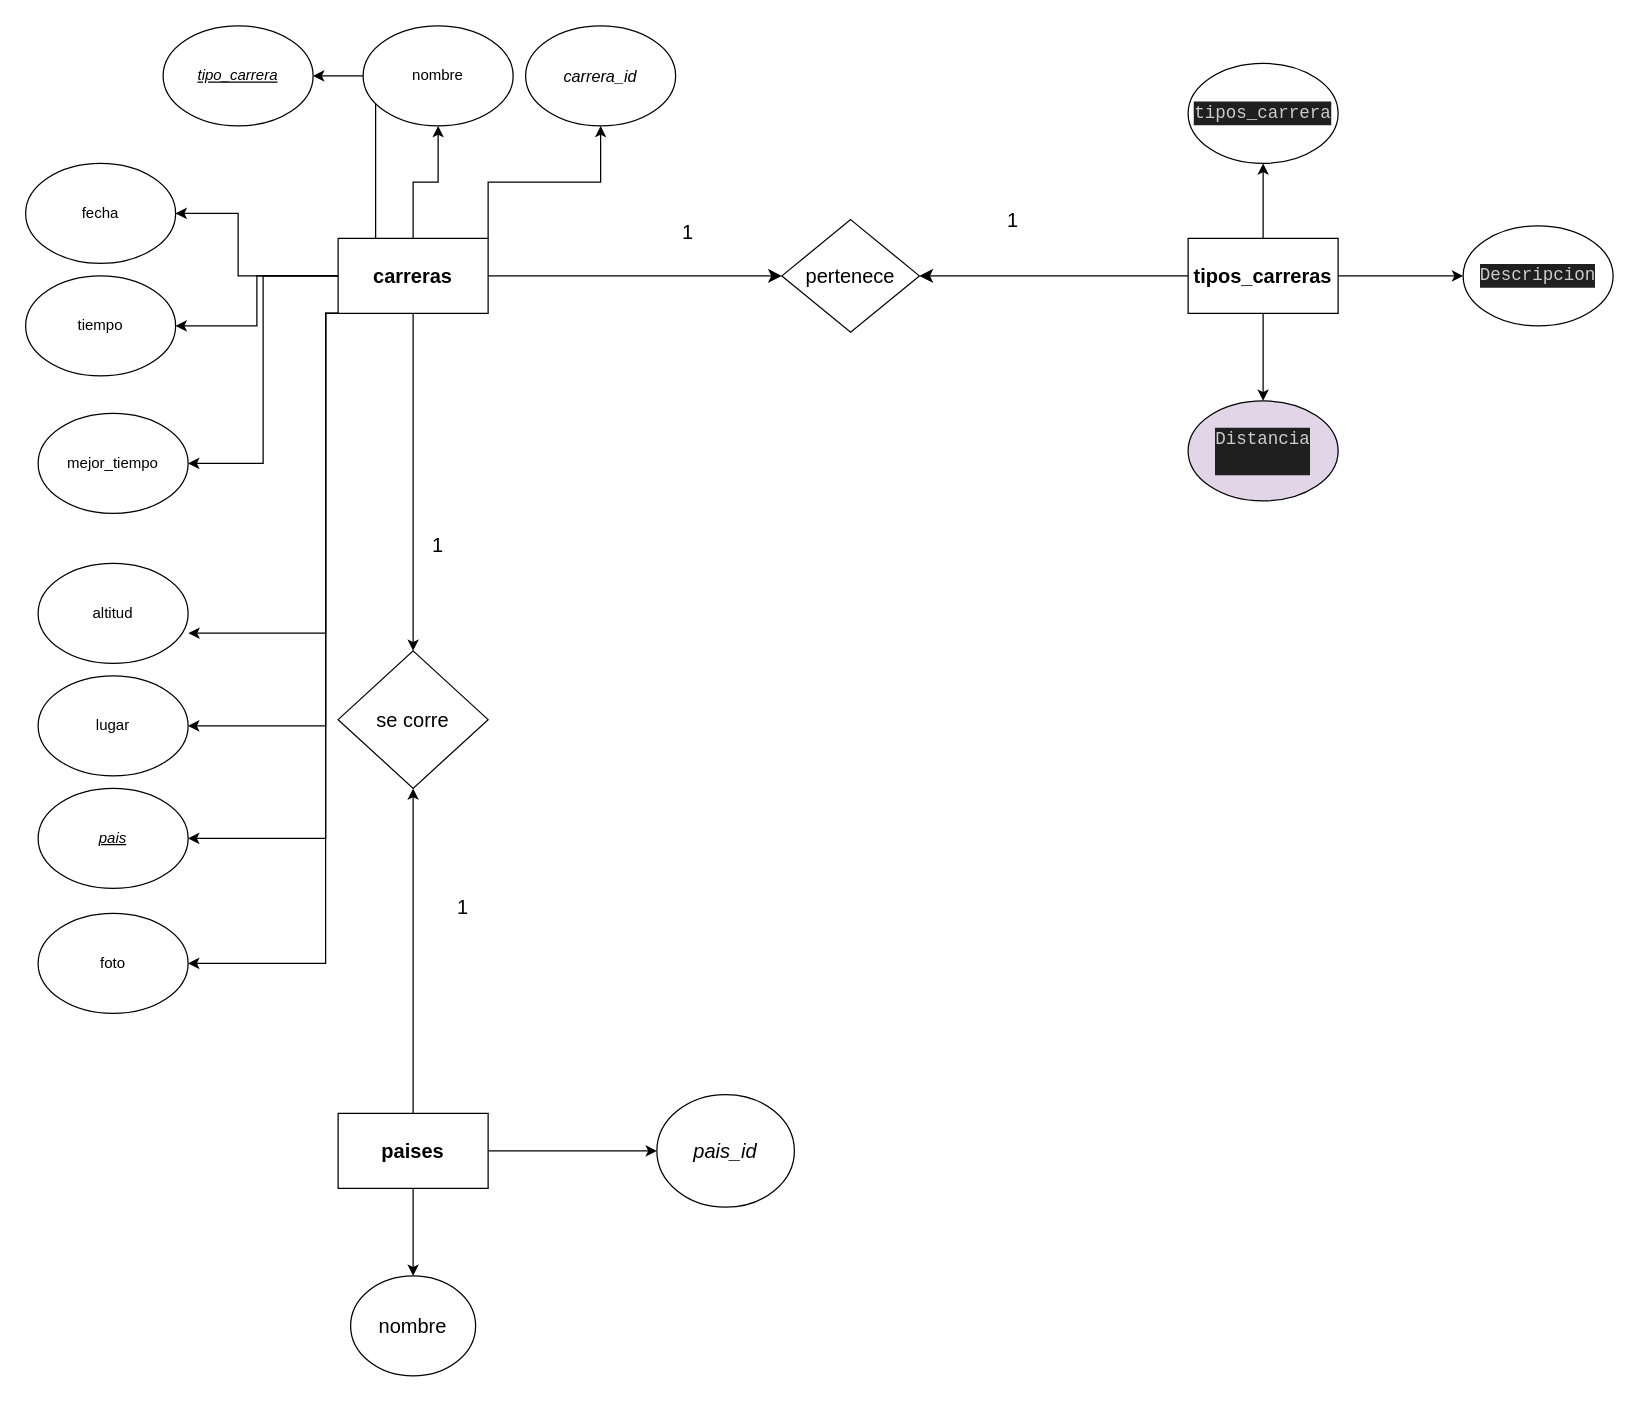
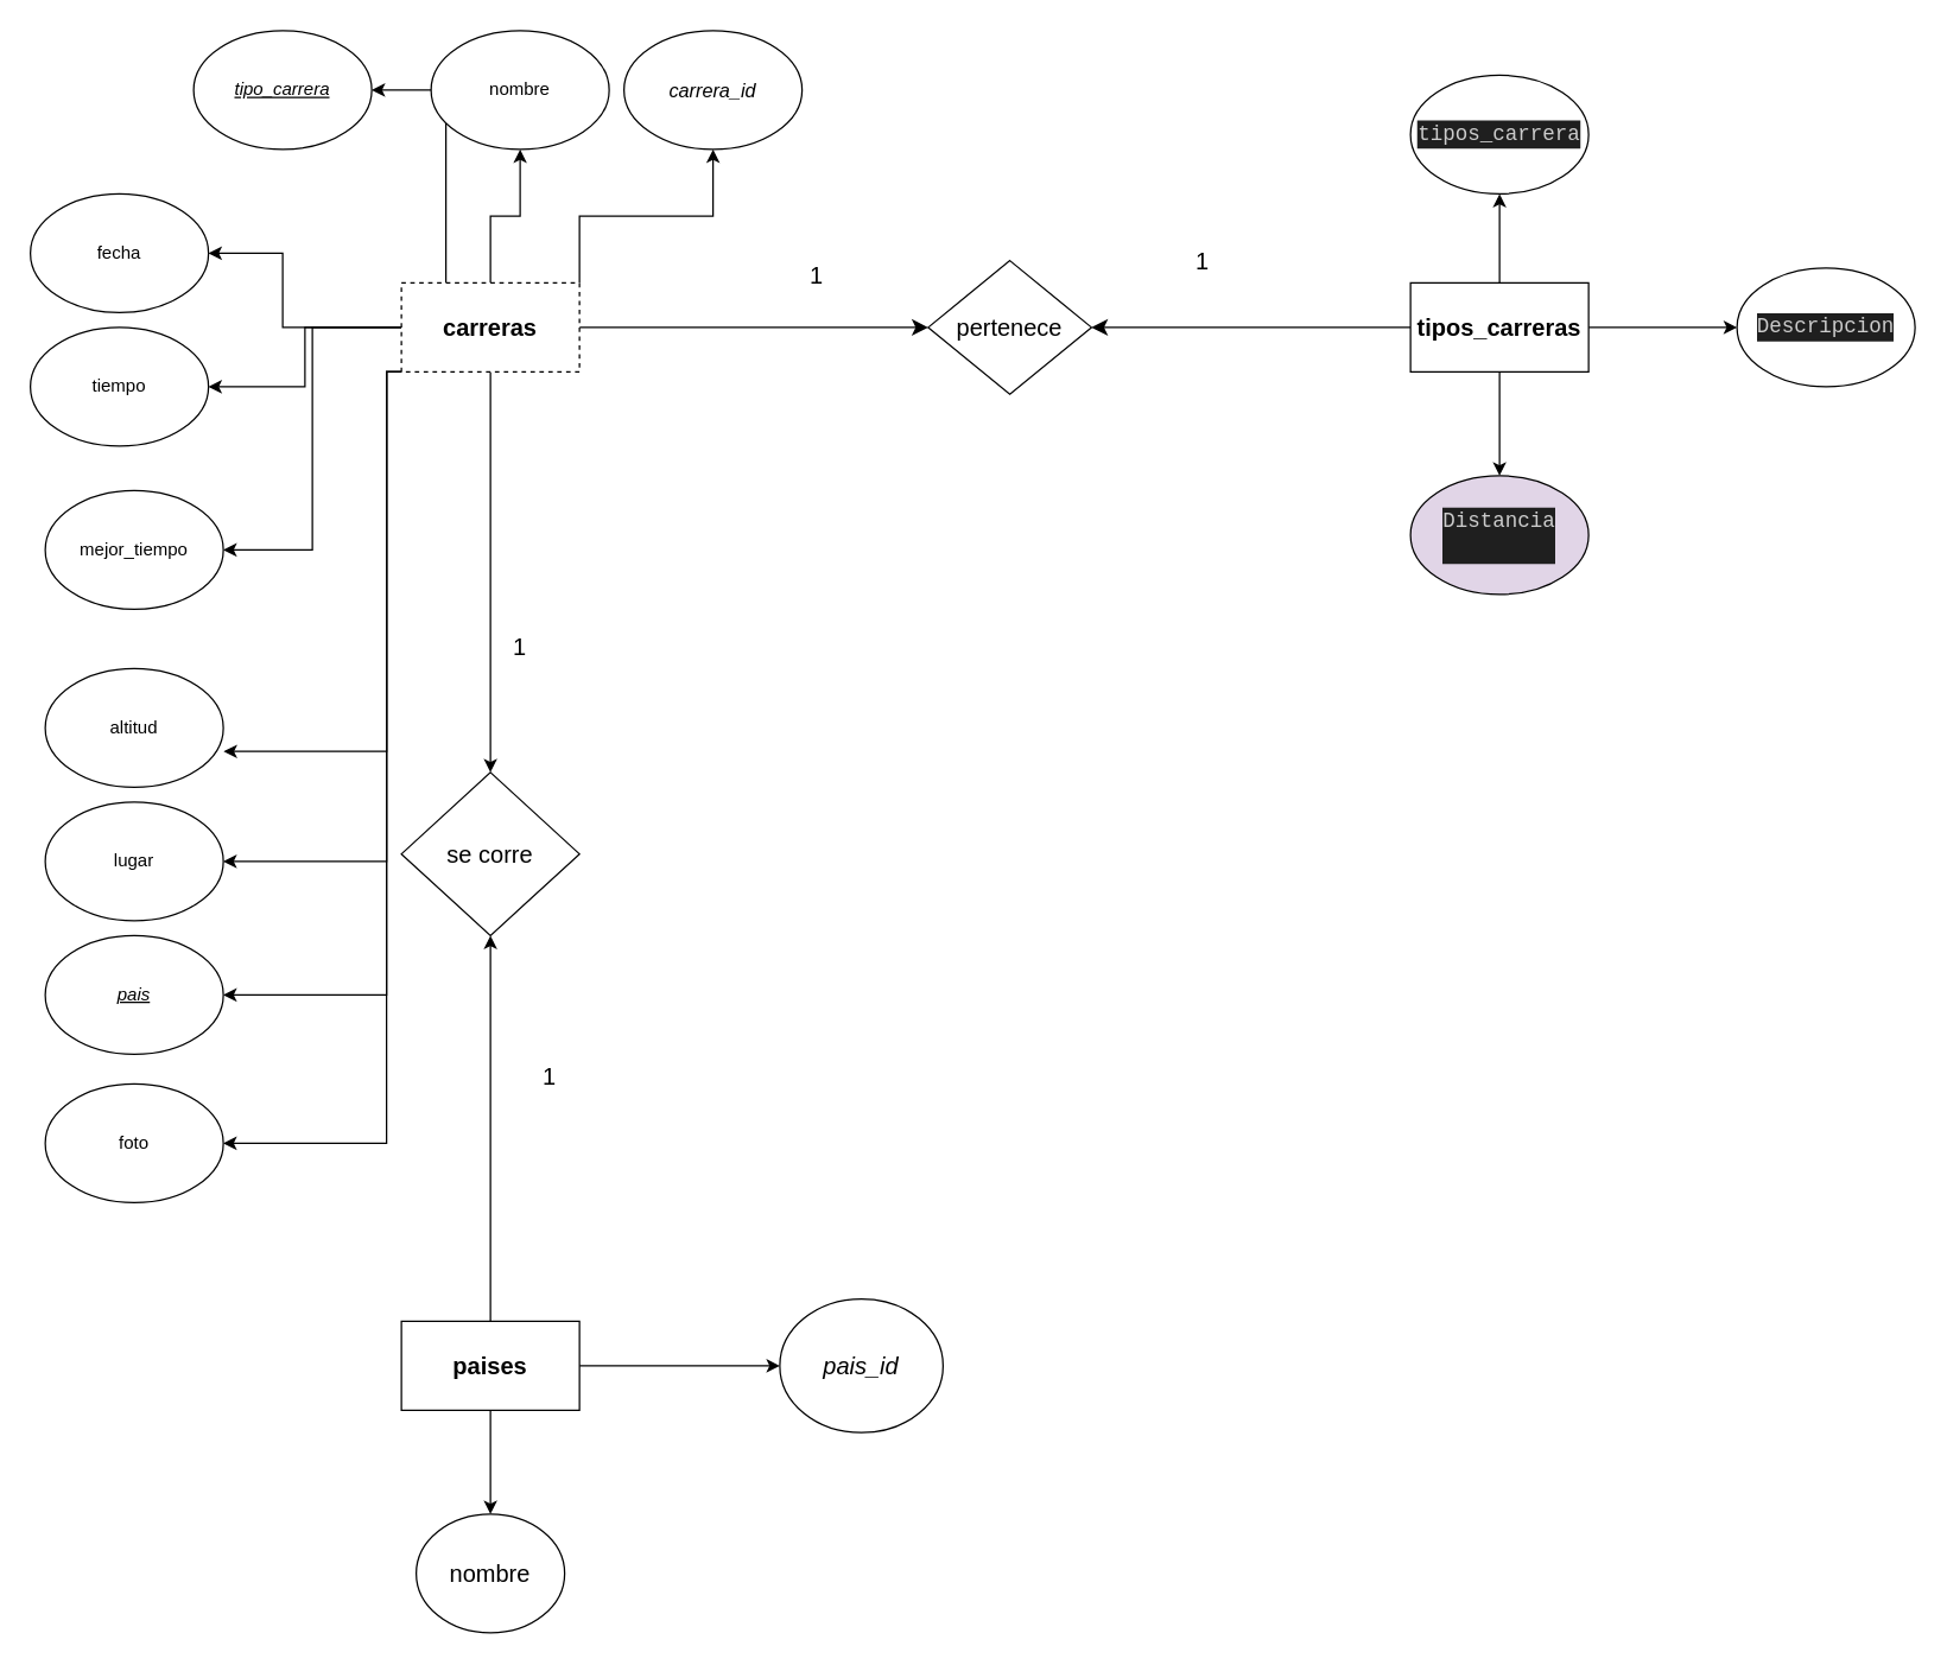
  <mxCell id="0" />
  <mxCell id="1" parent="0" />
  <mxCell id="2" value="" style="edgeStyle=none;curved=1;rounded=0;orthogonalLoop=1;jettySize=auto;html=1;fontSize=12;startSize=8;endSize=8;" edge="1" parent="1" source="14" target="24"><mxGeometry relative="1" as="geometry" /></mxCell>
  <mxCell id="3" value="" style="edgeStyle=orthogonalEdgeStyle;rounded=0;orthogonalLoop=1;jettySize=auto;html=1;" edge="1" parent="1" source="14" target="27"><mxGeometry relative="1" as="geometry" /></mxCell>
  <mxCell id="4" style="edgeStyle=orthogonalEdgeStyle;rounded=0;orthogonalLoop=1;jettySize=auto;html=1;exitX=0.5;exitY=0;exitDx=0;exitDy=0;entryX=0.5;entryY=1;entryDx=0;entryDy=0;" edge="1" parent="1" source="14" target="33"><mxGeometry relative="1" as="geometry" /></mxCell>
  <mxCell id="5" style="edgeStyle=orthogonalEdgeStyle;rounded=0;orthogonalLoop=1;jettySize=auto;html=1;exitX=1;exitY=0;exitDx=0;exitDy=0;entryX=0.5;entryY=1;entryDx=0;entryDy=0;" edge="1" parent="1" source="14" target="32"><mxGeometry relative="1" as="geometry" /></mxCell>
  <mxCell id="6" style="edgeStyle=orthogonalEdgeStyle;rounded=0;orthogonalLoop=1;jettySize=auto;html=1;exitX=0.25;exitY=0;exitDx=0;exitDy=0;entryX=1;entryY=0.5;entryDx=0;entryDy=0;" edge="1" parent="1" source="14" target="39"><mxGeometry relative="1" as="geometry" /></mxCell>
  <mxCell id="7" style="edgeStyle=orthogonalEdgeStyle;rounded=0;orthogonalLoop=1;jettySize=auto;html=1;exitX=0;exitY=0.5;exitDx=0;exitDy=0;entryX=1;entryY=0.5;entryDx=0;entryDy=0;" edge="1" parent="1" source="14" target="34"><mxGeometry relative="1" as="geometry"><Array as="points"><mxPoint x="190" y="220" /><mxPoint x="190" y="170" /></Array></mxGeometry></mxCell>
  <mxCell id="8" style="edgeStyle=orthogonalEdgeStyle;rounded=0;orthogonalLoop=1;jettySize=auto;html=1;exitX=0;exitY=0.5;exitDx=0;exitDy=0;entryX=1;entryY=0.5;entryDx=0;entryDy=0;" edge="1" parent="1" source="14" target="36"><mxGeometry relative="1" as="geometry" /></mxCell>
  <mxCell id="9" style="edgeStyle=orthogonalEdgeStyle;rounded=0;orthogonalLoop=1;jettySize=auto;html=1;exitX=0;exitY=0.5;exitDx=0;exitDy=0;entryX=1;entryY=0.5;entryDx=0;entryDy=0;" edge="1" parent="1" source="14" target="35"><mxGeometry relative="1" as="geometry" /></mxCell>
  <mxCell id="10" style="edgeStyle=orthogonalEdgeStyle;rounded=0;orthogonalLoop=1;jettySize=auto;html=1;exitX=0;exitY=1;exitDx=0;exitDy=0;entryX=1.002;entryY=0.698;entryDx=0;entryDy=0;entryPerimeter=0;" edge="1" parent="1" source="14" target="37"><mxGeometry relative="1" as="geometry"><Array as="points"><mxPoint x="260" y="250" /><mxPoint x="260" y="506" /></Array></mxGeometry></mxCell>
  <mxCell id="11" style="edgeStyle=orthogonalEdgeStyle;rounded=0;orthogonalLoop=1;jettySize=auto;html=1;exitX=0;exitY=1;exitDx=0;exitDy=0;entryX=1;entryY=0.5;entryDx=0;entryDy=0;" edge="1" parent="1" source="14" target="38"><mxGeometry relative="1" as="geometry"><Array as="points"><mxPoint x="260" y="250" /><mxPoint x="260" y="580" /></Array></mxGeometry></mxCell>
  <mxCell id="12" style="edgeStyle=orthogonalEdgeStyle;rounded=0;orthogonalLoop=1;jettySize=auto;html=1;exitX=0;exitY=1;exitDx=0;exitDy=0;entryX=1;entryY=0.5;entryDx=0;entryDy=0;" edge="1" parent="1" source="14" target="40"><mxGeometry relative="1" as="geometry"><Array as="points"><mxPoint x="260" y="250" /><mxPoint x="260" y="670" /></Array></mxGeometry></mxCell>
  <mxCell id="13" style="edgeStyle=orthogonalEdgeStyle;rounded=0;orthogonalLoop=1;jettySize=auto;html=1;exitX=0;exitY=1;exitDx=0;exitDy=0;entryX=1;entryY=0.5;entryDx=0;entryDy=0;" edge="1" parent="1" source="14" target="41"><mxGeometry relative="1" as="geometry"><Array as="points"><mxPoint x="260" y="250" /><mxPoint x="260" y="770" /></Array></mxGeometry></mxCell>
- <mxCell id="14" value="&lt;b&gt;carreras&lt;/b&gt;" style="rounded=0;whiteSpace=wrap;html=1;fontSize=16;" vertex="1" parent="1"><mxGeometry x="270" y="190" width="120" height="60" as="geometry" /></mxCell>
+ <mxCell id="14" value="&lt;b&gt;carreras&lt;/b&gt;" style="rounded=0;whiteSpace=wrap;html=1;fontSize=16;dashed=1;" vertex="1" parent="1"><mxGeometry x="270" y="190" width="120" height="60" as="geometry" /></mxCell>
  <mxCell id="15" value="" style="edgeStyle=none;curved=1;rounded=0;orthogonalLoop=1;jettySize=auto;html=1;fontSize=12;startSize=8;endSize=8;" edge="1" parent="1" source="19" target="24"><mxGeometry relative="1" as="geometry" /></mxCell>
  <mxCell id="16" style="edgeStyle=orthogonalEdgeStyle;rounded=0;orthogonalLoop=1;jettySize=auto;html=1;exitX=0.5;exitY=1;exitDx=0;exitDy=0;entryX=0.5;entryY=0;entryDx=0;entryDy=0;" edge="1" parent="1" source="19" target="44"><mxGeometry relative="1" as="geometry" /></mxCell>
  <mxCell id="17" style="edgeStyle=orthogonalEdgeStyle;rounded=0;orthogonalLoop=1;jettySize=auto;html=1;exitX=0.5;exitY=0;exitDx=0;exitDy=0;entryX=0.5;entryY=1;entryDx=0;entryDy=0;" edge="1" parent="1" source="19" target="42"><mxGeometry relative="1" as="geometry" /></mxCell>
  <mxCell id="18" style="edgeStyle=orthogonalEdgeStyle;rounded=0;orthogonalLoop=1;jettySize=auto;html=1;entryX=0;entryY=0.5;entryDx=0;entryDy=0;" edge="1" parent="1" source="19" target="43"><mxGeometry relative="1" as="geometry" /></mxCell>
  <mxCell id="19" value="&lt;b&gt;tipos_carreras&lt;/b&gt;" style="rounded=0;whiteSpace=wrap;html=1;fontSize=16;" vertex="1" parent="1"><mxGeometry x="950" y="190" width="120" height="60" as="geometry" /></mxCell>
  <mxCell id="20" value="" style="edgeStyle=orthogonalEdgeStyle;rounded=0;orthogonalLoop=1;jettySize=auto;html=1;" edge="1" parent="1" source="23" target="27"><mxGeometry relative="1" as="geometry"><Array as="points"><mxPoint x="330" y="840" /><mxPoint x="330" y="840" /></Array></mxGeometry></mxCell>
  <mxCell id="21" value="" style="edgeStyle=orthogonalEdgeStyle;rounded=0;orthogonalLoop=1;jettySize=auto;html=1;" edge="1" parent="1" source="23" target="30"><mxGeometry relative="1" as="geometry" /></mxCell>
  <mxCell id="22" value="" style="edgeStyle=orthogonalEdgeStyle;rounded=0;orthogonalLoop=1;jettySize=auto;html=1;" edge="1" parent="1" source="23" target="31"><mxGeometry relative="1" as="geometry" /></mxCell>
  <mxCell id="23" value="&lt;b&gt;paises&lt;/b&gt;" style="rounded=0;whiteSpace=wrap;html=1;fontSize=16;" vertex="1" parent="1"><mxGeometry x="270" y="890" width="120" height="60" as="geometry" /></mxCell>
  <mxCell id="24" value="pertenece" style="rhombus;whiteSpace=wrap;html=1;fontSize=16;rounded=0;" vertex="1" parent="1"><mxGeometry x="625" y="175" width="110" height="90" as="geometry" /></mxCell>
  <mxCell id="25" value="1" style="text;html=1;strokeColor=none;fillColor=none;align=center;verticalAlign=middle;whiteSpace=wrap;rounded=0;fontSize=16;" vertex="1" parent="1"><mxGeometry x="520" y="170" width="60" height="30" as="geometry" /></mxCell>
  <mxCell id="26" value="1" style="text;html=1;strokeColor=none;fillColor=none;align=center;verticalAlign=middle;whiteSpace=wrap;rounded=0;fontSize=16;" vertex="1" parent="1"><mxGeometry x="780" y="160" width="60" height="30" as="geometry" /></mxCell>
  <mxCell id="27" value="se corre" style="rhombus;whiteSpace=wrap;html=1;fontSize=16;rounded=0;" vertex="1" parent="1"><mxGeometry x="270" y="520" width="120" height="110" as="geometry" /></mxCell>
  <mxCell id="28" value="1" style="text;html=1;strokeColor=none;fillColor=none;align=center;verticalAlign=middle;whiteSpace=wrap;rounded=0;fontSize=16;" vertex="1" parent="1"><mxGeometry x="320" y="420" width="60" height="30" as="geometry" /></mxCell>
  <mxCell id="29" value="1" style="text;html=1;strokeColor=none;fillColor=none;align=center;verticalAlign=middle;whiteSpace=wrap;rounded=0;fontSize=16;" vertex="1" parent="1"><mxGeometry x="340" y="710" width="60" height="30" as="geometry" /></mxCell>
  <mxCell id="30" value="nombre" style="ellipse;whiteSpace=wrap;html=1;fontSize=16;rounded=0;" vertex="1" parent="1"><mxGeometry x="280" y="1020" width="100" height="80" as="geometry" /></mxCell>
  <mxCell id="31" value="&lt;i&gt;pais_id&lt;/i&gt;" style="ellipse;whiteSpace=wrap;html=1;fontSize=16;rounded=0;" vertex="1" parent="1"><mxGeometry x="525" y="875" width="110" height="90" as="geometry" /></mxCell>
  <mxCell id="32" value="&lt;i style=&quot;font-size: 13px;&quot;&gt;carrera_id&lt;/i&gt;" style="ellipse;whiteSpace=wrap;html=1;" vertex="1" parent="1"><mxGeometry x="420" width="120" height="80" as="geometry" y="20" /></mxCell>
  <mxCell id="33" value="nombre" style="ellipse;whiteSpace=wrap;html=1;" vertex="1" parent="1"><mxGeometry x="290" width="120" height="80" as="geometry" y="20" /></mxCell>
  <mxCell id="34" value="fecha" style="ellipse;whiteSpace=wrap;html=1;" vertex="1" parent="1"><mxGeometry x="20" y="130" width="120" height="80" as="geometry" /></mxCell>
  <mxCell id="35" value="mejor_tiempo" style="ellipse;whiteSpace=wrap;html=1;" vertex="1" parent="1"><mxGeometry x="30" y="330" width="120" height="80" as="geometry" /></mxCell>
  <mxCell id="36" value="tiempo" style="ellipse;whiteSpace=wrap;html=1;" vertex="1" parent="1"><mxGeometry x="20" y="220" width="120" height="80" as="geometry" /></mxCell>
  <mxCell id="37" value="altitud" style="ellipse;whiteSpace=wrap;html=1;" vertex="1" parent="1"><mxGeometry x="30" y="450" width="120" height="80" as="geometry" /></mxCell>
  <mxCell id="38" value="lugar" style="ellipse;whiteSpace=wrap;html=1;" vertex="1" parent="1"><mxGeometry x="30" y="540" width="120" height="80" as="geometry" /></mxCell>
  <mxCell id="39" value="&lt;i&gt;&lt;u&gt;tipo_carrera&lt;/u&gt;&lt;/i&gt;" style="ellipse;whiteSpace=wrap;html=1;" vertex="1" parent="1"><mxGeometry x="130" width="120" height="80" as="geometry" y="20" /></mxCell>
  <mxCell id="40" value="&lt;i&gt;&lt;u&gt;pais&lt;/u&gt;&lt;/i&gt;" style="ellipse;whiteSpace=wrap;html=1;" vertex="1" parent="1"><mxGeometry x="30" y="630" width="120" height="80" as="geometry" /></mxCell>
  <mxCell id="41" value="foto" style="ellipse;whiteSpace=wrap;html=1;" vertex="1" parent="1"><mxGeometry x="30" y="730" width="120" height="80" as="geometry" /></mxCell>
  <mxCell id="42" value="&lt;div style=&quot;color: rgb(204, 204, 204); background-color: rgb(31, 31, 31); font-family: Consolas, &amp;quot;Courier New&amp;quot;, monospace; font-size: 14px; line-height: 19px;&quot;&gt;tipos_carrera&lt;/div&gt;" style="ellipse;whiteSpace=wrap;html=1;" vertex="1" parent="1"><mxGeometry x="950" y="50" width="120" height="80" as="geometry" /></mxCell>
  <mxCell id="43" value="&lt;div style=&quot;color: rgb(204, 204, 204); background-color: rgb(31, 31, 31); font-family: Consolas, &amp;quot;Courier New&amp;quot;, monospace; font-size: 14px; line-height: 19px;&quot;&gt;Descripcion&lt;/div&gt;" style="ellipse;whiteSpace=wrap;html=1;" vertex="1" parent="1"><mxGeometry x="1170" y="180" width="120" height="80" as="geometry" /></mxCell>
  <mxCell id="44" value="&lt;div style=&quot;color: rgb(204, 204, 204); background-color: rgb(31, 31, 31); font-family: Consolas, &amp;quot;Courier New&amp;quot;, monospace; font-size: 14px; line-height: 19px;&quot;&gt;&lt;div&gt;Distancia&lt;/div&gt;&lt;br&gt;&lt;/div&gt;" style="ellipse;whiteSpace=wrap;html=1;fillColor=#e1d5e7;" vertex="1" parent="1"><mxGeometry x="950" y="320" width="120" height="80" as="geometry" /></mxCell>
